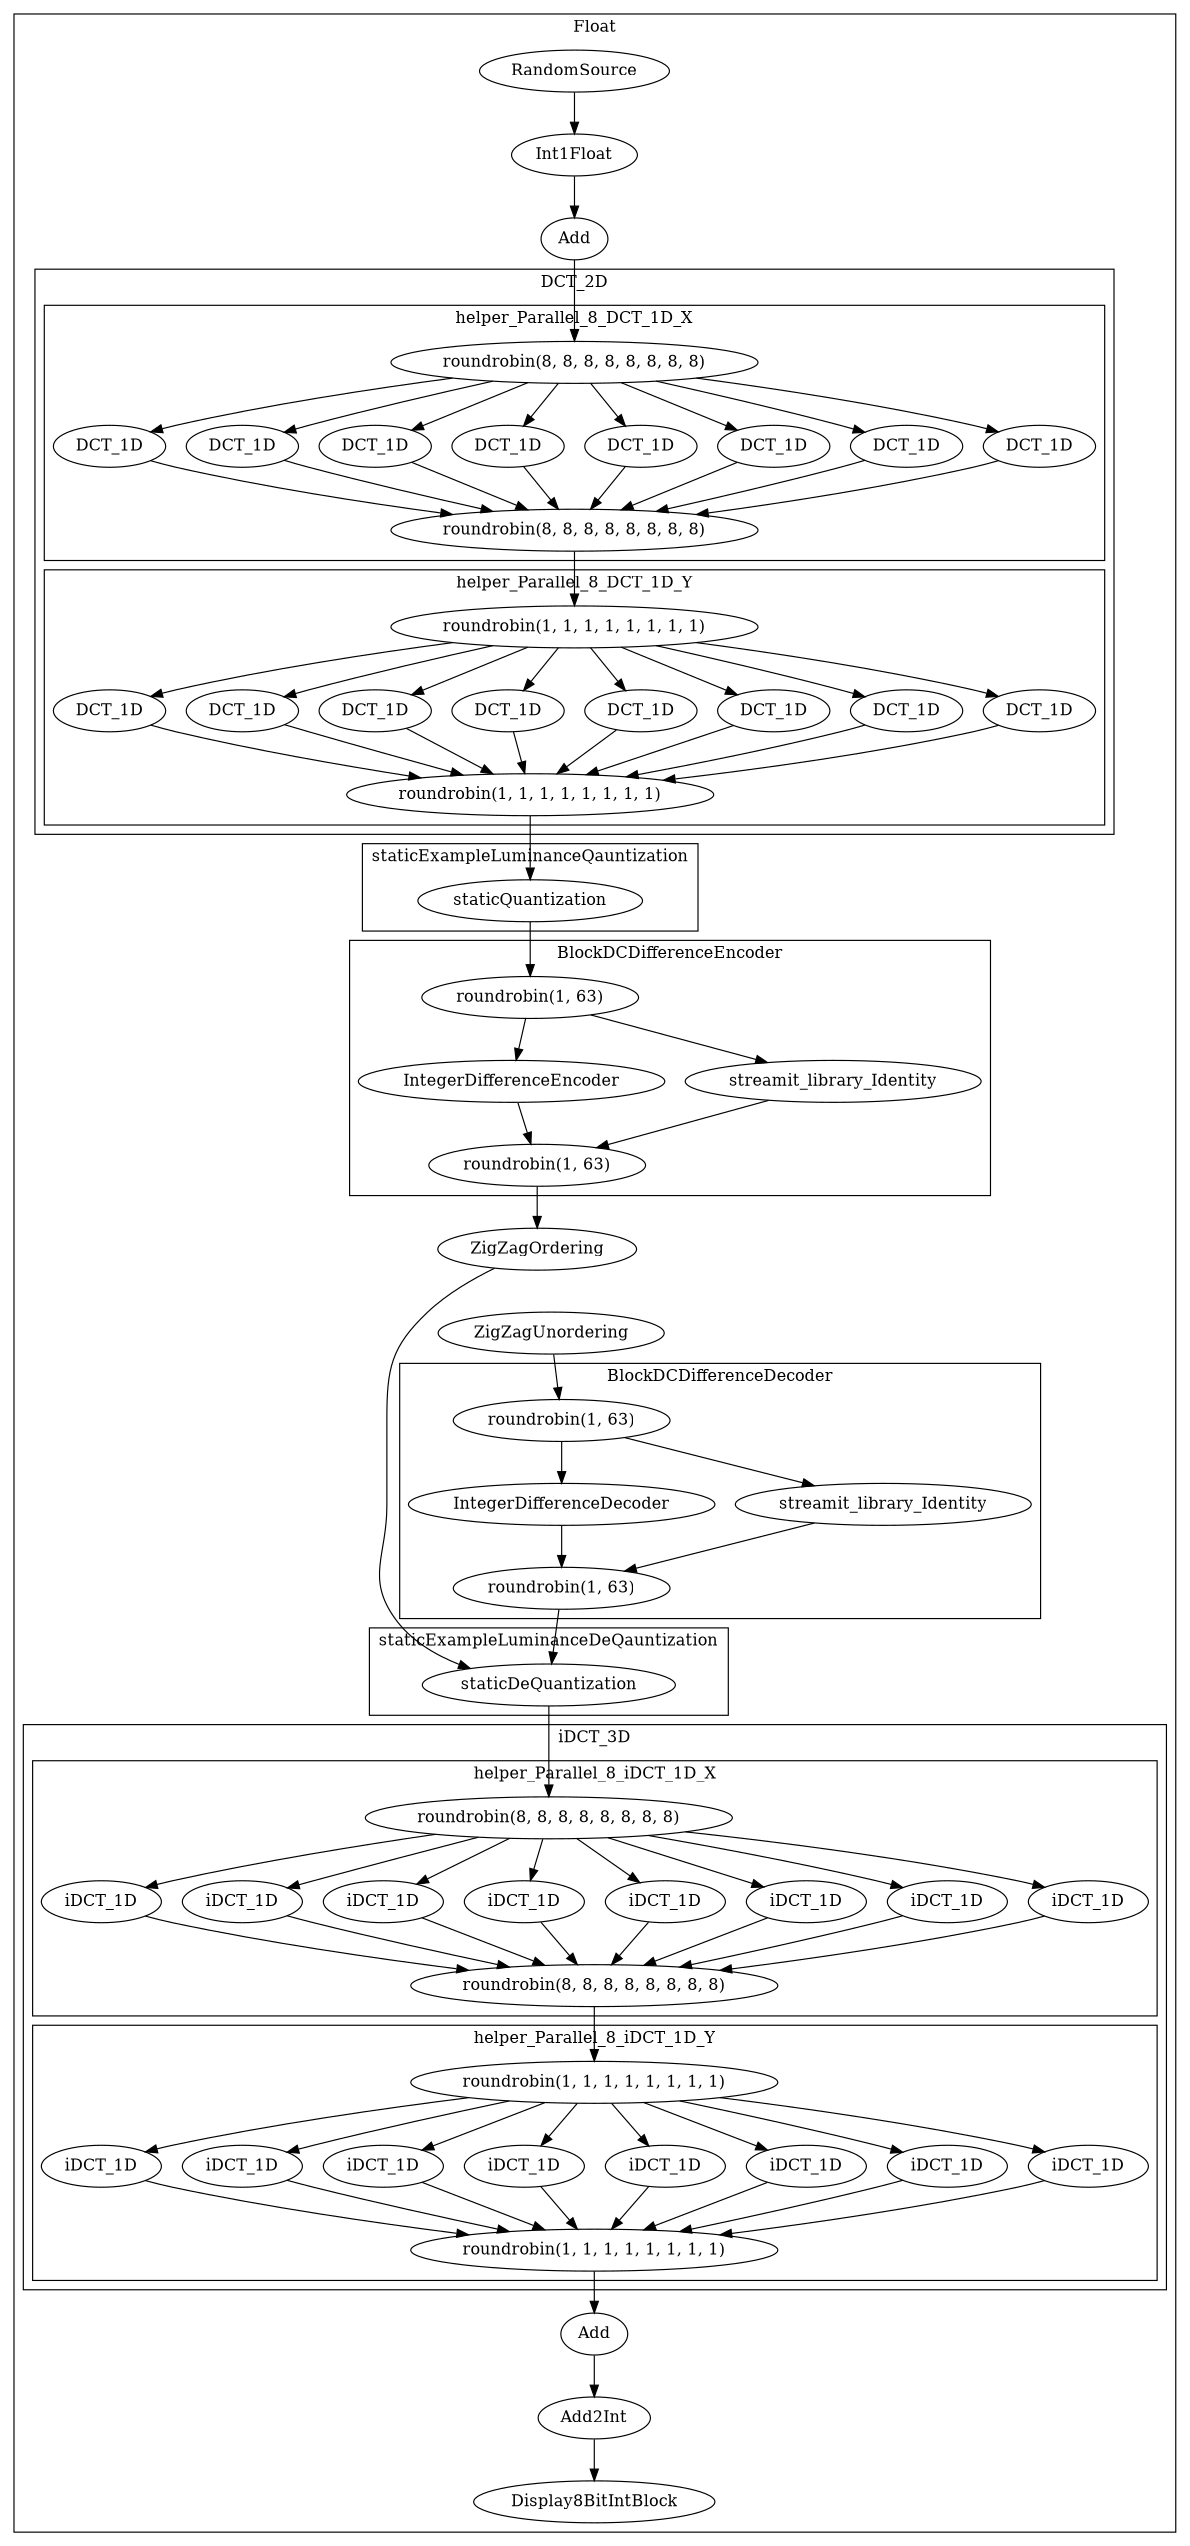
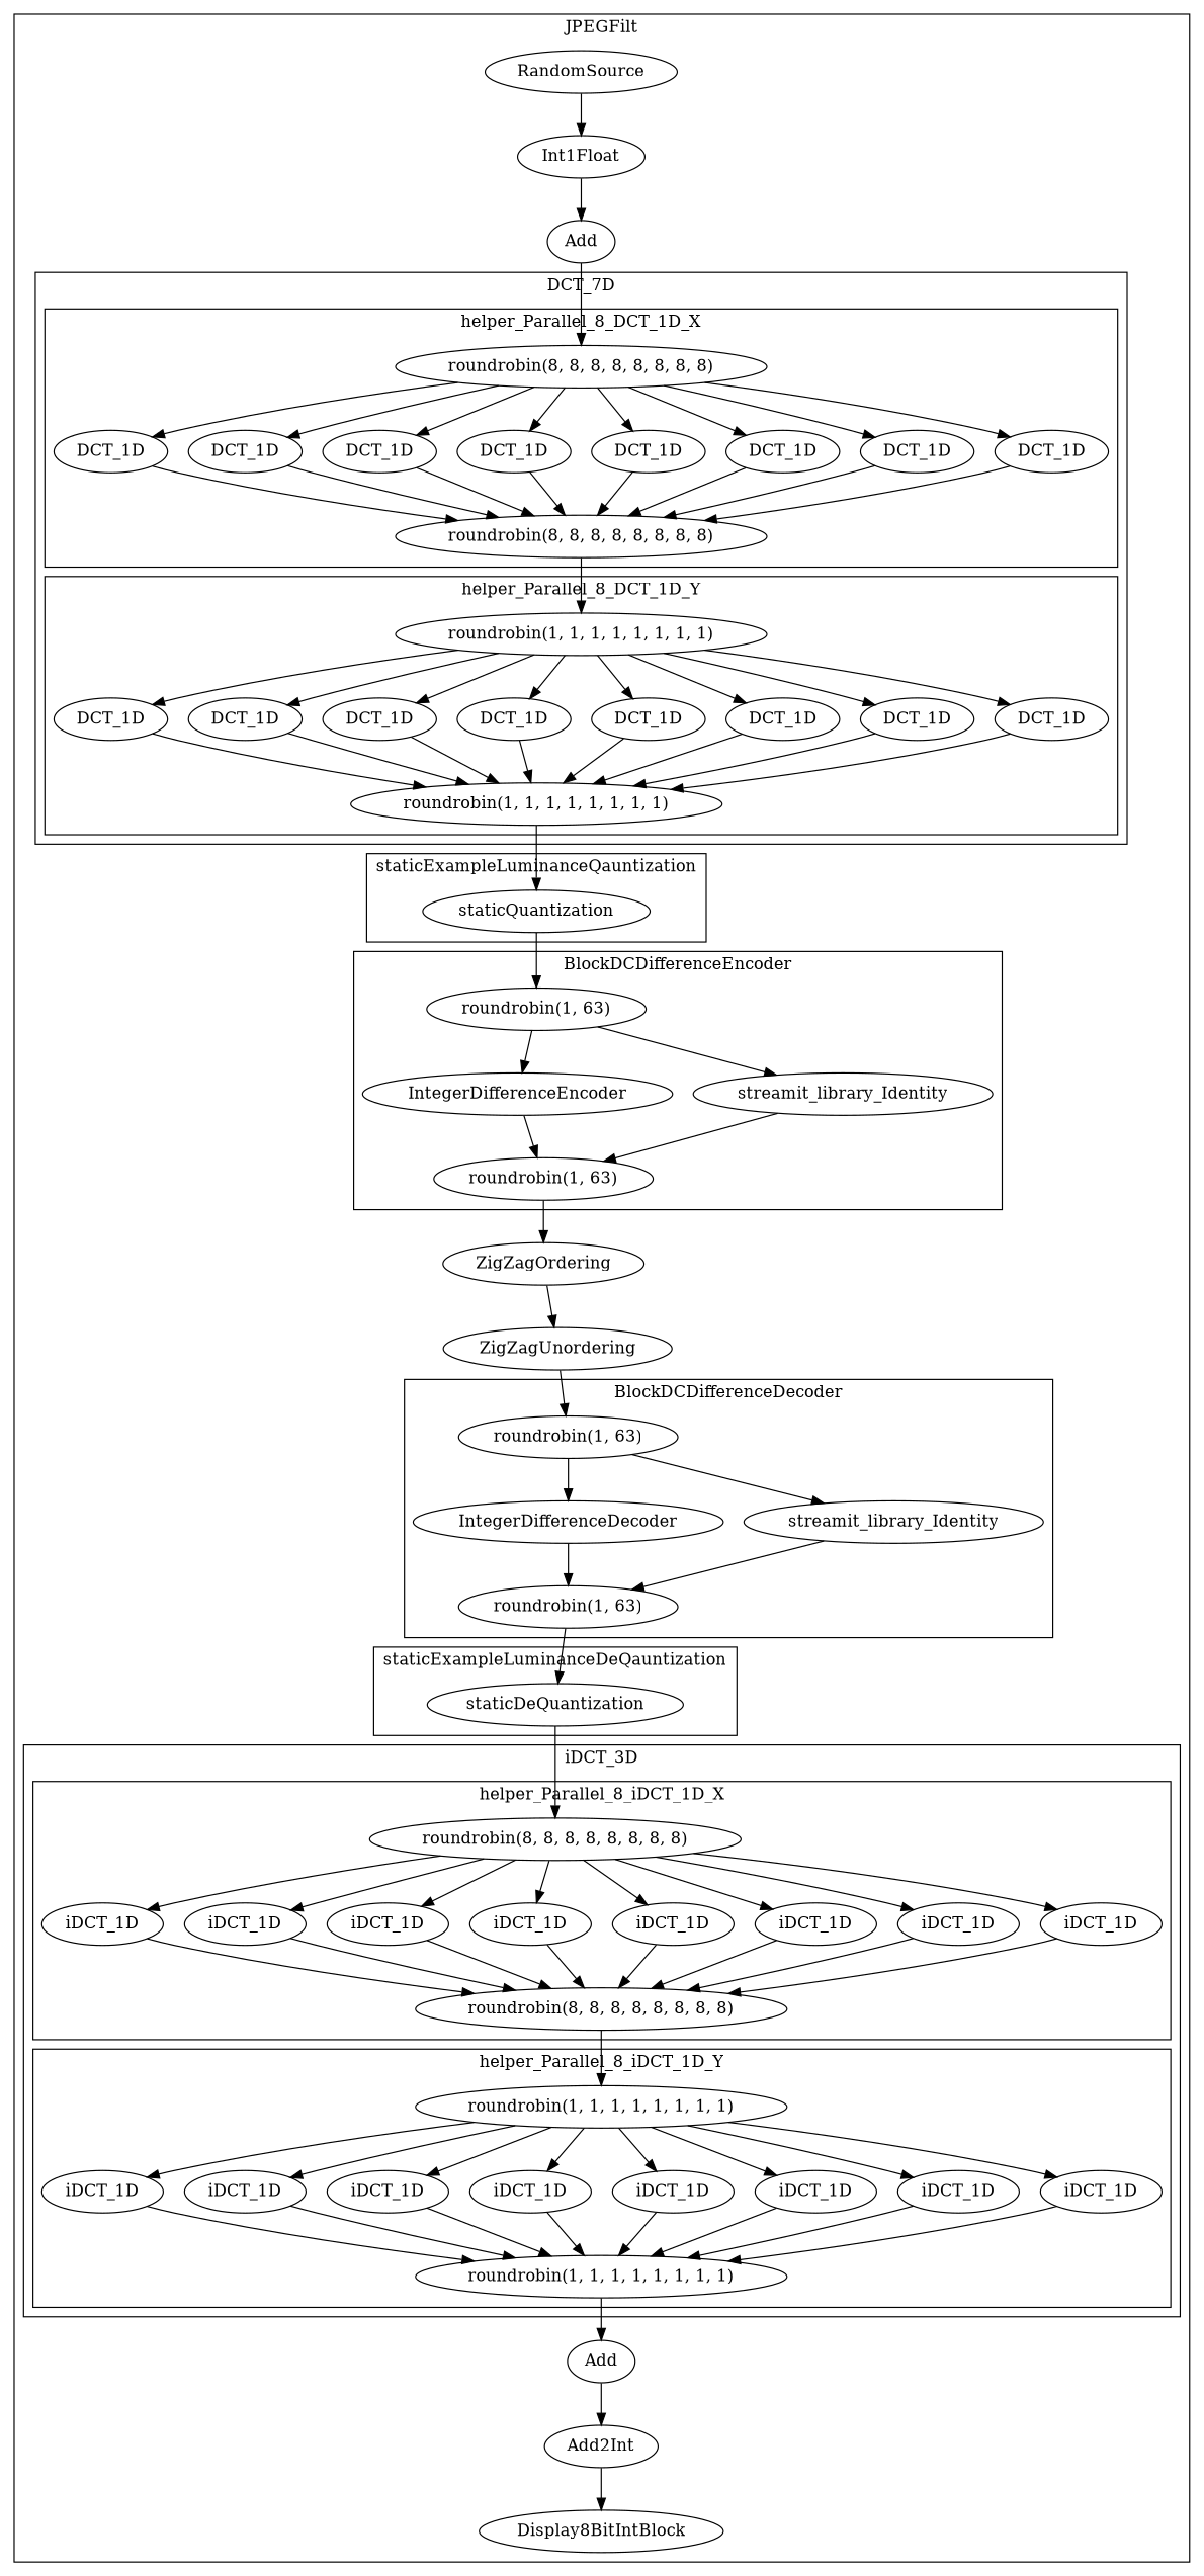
  digraph {
    n1 [label="roundrobin(8, 8, 8, 8, 8, 8, 8, 8)"]
    n2 [label=DCT_1D]
    n3 [label=DCT_1D]
    n4 [label=DCT_1D]
    n5 [label=DCT_1D]
    n6 [label=DCT_1D]
    n7 [label=DCT_1D]
    n8 [label=DCT_1D]
    n9 [label=DCT_1D]
    n10 [label="roundrobin(8, 8, 8, 8, 8, 8, 8, 8)"]
    n11 [label="roundrobin(1, 1, 1, 1, 1, 1, 1, 1)"]
    n12 [label="roundrobin(1, 1, 1, 1, 1, 1, 1, 1)"]
    n13 [label=DCT_1D]
    n14 [label=DCT_1D]
    n15 [label=DCT_1D]
    n16 [label=DCT_1D]
    n17 [label=DCT_1D]
    n18 [label=DCT_1D]
    n19 [label=DCT_1D]
    n20 [label=DCT_1D]
    n21 [label=staticQuantization]
    n22 [label="roundrobin(1, 63)"]
    n23 [label=IntegerDifferenceEncoder]
    n24 [label=streamit_library_Identity]
    n25 [label="roundrobin(1, 63)"]
    n26 [label="roundrobin(1, 63)"]
    n27 [label=IntegerDifferenceDecoder]
    n28 [label=streamit_library_Identity]
    n29 [label="roundrobin(1, 63)"]
    n30 [label=staticDeQuantization]
    n31 [label="roundrobin(8, 8, 8, 8, 8, 8, 8, 8)"]
    n32 [label=iDCT_1D]
    n33 [label=iDCT_1D]
    n34 [label=iDCT_1D]
    n35 [label=iDCT_1D]
    n36 [label=iDCT_1D]
    n37 [label=iDCT_1D]
    n38 [label=iDCT_1D]
    n39 [label=iDCT_1D]
    n40 [label="roundrobin(8, 8, 8, 8, 8, 8, 8, 8)"]
    n41 [label="roundrobin(1, 1, 1, 1, 1, 1, 1, 1)"]
    n42 [label="roundrobin(1, 1, 1, 1, 1, 1, 1, 1)"]
    n43 [label=iDCT_1D]
    n44 [label=iDCT_1D]
    n45 [label=iDCT_1D]
    n46 [label=iDCT_1D]
    n47 [label=iDCT_1D]
    n48 [label=iDCT_1D]
    n49 [label=iDCT_1D]
    n50 [label=iDCT_1D]
    n51 [label=RandomSource]
    n52 [label=Int1Float]
    n53 [label=Add]
    n54 [label=ZigZagOrdering]
    n55 [label=ZigZagUnordering]
    n56 [label=Add]
    n57 [label=Add2Int]
    n58 [label=Display8BitIntBlock]
    subgraph cluster_1 {
-     label=Float
+     label=JPEGFilt
      n51
      n52
      n53
      n54
      n55
      n56
      n57
      n58
      subgraph cluster_2 {
-       label=DCT_2D
+       label=DCT_7D
        subgraph cluster_3 {
          label=helper_Parallel_8_DCT_1D_X
          n1
          n2
          n3
          n4
          n5
          n6
          n7
          n8
          n9
          n10
        }
        subgraph cluster_4 {
          label=helper_Parallel_8_DCT_1D_Y
          n11
          n12
          n13
          n14
          n15
          n16
          n17
          n18
          n19
          n20
        }
      }
      subgraph cluster_5 {
        label=staticExampleLuminanceQauntization
        n21
      }
      subgraph cluster_6 {
        label=BlockDCDifferenceEncoder
        n22
        n23
        n24
        n25
      }
      subgraph cluster_7 {
        label=BlockDCDifferenceDecoder
        n26
        n27
        n28
        n29
      }
      subgraph cluster_8 {
        label=staticExampleLuminanceDeQauntization
        n30
      }
      subgraph cluster_9 {
        label=iDCT_3D
        subgraph cluster_10 {
          label=helper_Parallel_8_iDCT_1D_X
          n31
          n32
          n33
          n34
          n35
          n36
          n37
          n38
          n39
          n40
        }
        subgraph cluster_11 {
          label=helper_Parallel_8_iDCT_1D_Y
          n41
          n42
          n43
          n44
          n45
          n46
          n47
          n48
          n49
          n50
        }
      }
    }
    n1 -> n2
    n1 -> n3
    n1 -> n4
    n1 -> n5
    n1 -> n6
    n1 -> n7
    n1 -> n8
    n1 -> n9
    n2 -> n10
    n3 -> n10
    n4 -> n10
    n5 -> n10
    n6 -> n10
    n7 -> n10
    n8 -> n10
    n9 -> n10
    n10 -> n12
    n11 -> n21
    n12 -> n13
    n12 -> n14
    n12 -> n15
    n12 -> n16
    n12 -> n17
    n12 -> n18
    n12 -> n19
    n12 -> n20
    n13 -> n11
    n14 -> n11
    n15 -> n11
    n16 -> n11
    n17 -> n11
    n18 -> n11
    n19 -> n11
    n20 -> n11
    n21 -> n22
    n22 -> n23
    n22 -> n24
    n23 -> n25
    n24 -> n25
    n25 -> n54
    n26 -> n27
    n26 -> n28
    n27 -> n29
    n28 -> n29
    n29 -> n30
    n30 -> n31
    n31 -> n32
    n31 -> n33
    n31 -> n34
    n31 -> n35
    n31 -> n36
    n31 -> n37
    n31 -> n38
    n31 -> n39
    n32 -> n40
    n33 -> n40
    n34 -> n40
    n35 -> n40
    n36 -> n40
    n37 -> n40
    n38 -> n40
    n39 -> n40
    n40 -> n42
    n41 -> n56
    n42 -> n43
    n42 -> n44
    n42 -> n45
    n42 -> n46
    n42 -> n47
    n42 -> n48
    n42 -> n49
    n42 -> n50
    n43 -> n41
    n44 -> n41
    n45 -> n41
    n46 -> n41
    n47 -> n41
    n48 -> n41
    n49 -> n41
    n50 -> n41
    n51 -> n52
    n52 -> n53
    n53 -> n1
-   n54 -> n30
+   n54 -> n55
    n55 -> n26
    n56 -> n57
    n57 -> n58
  }
